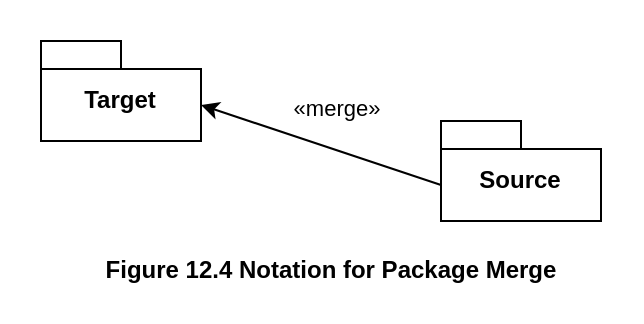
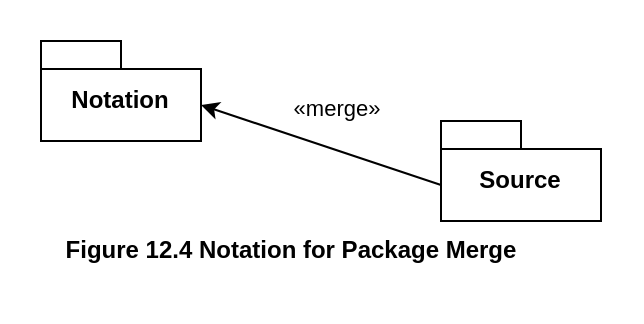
  <mxCell id="0" />
  <mxCell id="1" parent="0" />
- <mxCell id="2" value="Target" style="shape=folder;fontStyle=1;spacingTop=10;tabWidth=40;tabHeight=14;tabPosition=left;html=1;whiteSpace=wrap;" vertex="1" parent="1"><mxGeometry width="80" height="50" as="geometry" x="20" y="20" /></mxCell>
+ <mxCell id="2" value="Notation" style="shape=folder;fontStyle=1;spacingTop=10;tabWidth=40;tabHeight=14;tabPosition=left;html=1;whiteSpace=wrap;" vertex="1" parent="1"><mxGeometry width="80" height="50" as="geometry" x="20" y="20" /></mxCell>
  <mxCell id="3" style="rounded=0;orthogonalLoop=1;jettySize=auto;html=1;entryX=0;entryY=0;entryDx=80;entryDy=32;entryPerimeter=0;dashed=0;exitX=0;exitY=0;exitDx=0;exitDy=32;exitPerimeter=0;" edge="1" parent="1" source="5" target="2"><mxGeometry relative="1" as="geometry" /></mxCell>
  <mxCell id="4" value="«merge»" style="edgeLabel;html=1;align=center;verticalAlign=middle;resizable=0;points=[];" vertex="1" connectable="0" parent="3"><mxGeometry x="0.025" y="2" relative="1" as="geometry"><mxPoint x="10" y="-20" as="offset" /></mxGeometry></mxCell>
  <mxCell id="5" value="Source" style="shape=folder;fontStyle=1;spacingTop=10;tabWidth=40;tabHeight=14;tabPosition=left;html=1;whiteSpace=wrap;" vertex="1" parent="1"><mxGeometry x="220" y="60" width="80" height="50" as="geometry" /></mxCell>
- <mxCell id="6" value="&lt;b&gt;Figure 12.4 Notation for Package Merge&lt;/b&gt;" style="text;html=1;align=center;verticalAlign=middle;resizable=0;points=[];autosize=1;strokeColor=none;fillColor=none;" vertex="1" parent="1"><mxGeometry x="40" y="120" width="250" height="30" as="geometry" /></mxCell>
+ <mxCell id="6" value="&lt;b&gt;Figure 12.4 Notation for Package Merge&lt;/b&gt;" style="text;html=1;align=center;verticalAlign=middle;resizable=0;points=[];autosize=1;strokeColor=none;fillColor=none;" vertex="1" parent="1"><mxGeometry y="110" width="250" height="30" as="geometry" x="20" /></mxCell>
